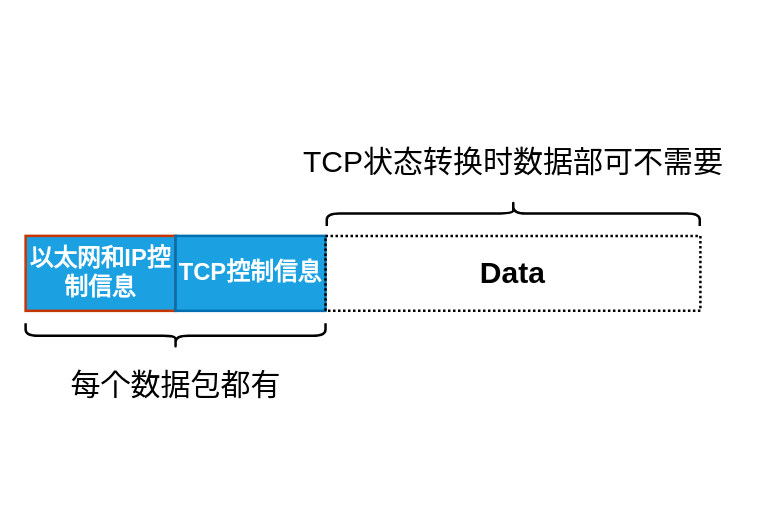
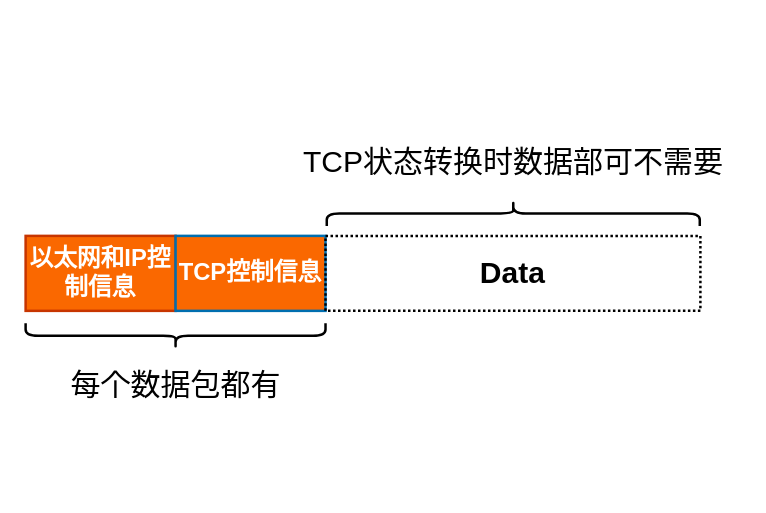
  <mxCell id="0" />
  <mxCell id="1" parent="0" />
- <mxCell id="2" value="&lt;font color=&quot;#ffffff&quot; style=&quot;font-size: 19px;&quot;&gt;&lt;b&gt;以太网和IP控制信息&lt;/b&gt;&lt;/font&gt;" style="rounded=0;whiteSpace=wrap;html=1;strokeWidth=2;fillColor=#1ba1e2;fontColor=#000000;strokeColor=#C73500;" vertex="1" parent="1"><mxGeometry x="20" y="188" width="120" height="60" as="geometry" /></mxCell>
- <mxCell id="3" value="&lt;font color=&quot;#ffffff&quot; style=&quot;font-size: 19px;&quot;&gt;&lt;b&gt;TCP控制信息&lt;/b&gt;&lt;/font&gt;" style="rounded=0;whiteSpace=wrap;html=1;strokeWidth=2;fillColor=#1ba1e2;fontColor=#ffffff;strokeColor=#006EAF;" vertex="1" parent="1"><mxGeometry x="140" y="188" width="120" height="60" as="geometry" /></mxCell>
+ <mxCell id="2" value="&lt;font color=&quot;#ffffff&quot; style=&quot;font-size: 19px;&quot;&gt;&lt;b&gt;以太网和IP控制信息&lt;/b&gt;&lt;/font&gt;" style="rounded=0;whiteSpace=wrap;html=1;strokeWidth=2;fillColor=#fa6800;fontColor=#000000;strokeColor=#C73500;" vertex="1" parent="1"><mxGeometry x="20" y="188" width="120" height="60" as="geometry" /></mxCell>
+ <mxCell id="3" value="&lt;font color=&quot;#ffffff&quot; style=&quot;font-size: 19px;&quot;&gt;&lt;b&gt;TCP控制信息&lt;/b&gt;&lt;/font&gt;" style="rounded=0;whiteSpace=wrap;html=1;strokeWidth=2;fillColor=#fa6800;fontColor=#ffffff;strokeColor=#006EAF;" vertex="1" parent="1"><mxGeometry x="140" y="188" width="120" height="60" as="geometry" /></mxCell>
  <mxCell id="4" value="&lt;font size=&quot;1&quot; color=&quot;#000000&quot;&gt;&lt;b style=&quot;font-size: 24px;&quot;&gt;Data&lt;/b&gt;&lt;/font&gt;" style="rounded=0;whiteSpace=wrap;html=1;fontSize=19;fontColor=#FFFFFF;strokeWidth=2;fillColor=none;dashed=1;dashPattern=1 1;" vertex="1" parent="1"><mxGeometry x="260" y="188" width="300" height="60" as="geometry" /></mxCell>
  <mxCell id="5" value="" style="shape=curlyBracket;whiteSpace=wrap;html=1;rounded=1;flipH=1;fontSize=24;fontColor=#000000;strokeWidth=2;fillColor=none;rotation=90;" vertex="1" parent="1"><mxGeometry x="130" y="148" width="20" height="240" as="geometry" /></mxCell>
  <mxCell id="6" value="每个数据包都有" style="text;html=1;align=center;verticalAlign=middle;resizable=0;points=[];autosize=1;strokeColor=none;fillColor=none;fontSize=24;fontColor=#000000;" vertex="1" parent="1"><mxGeometry x="45" y="288" width="190" height="40" as="geometry" /></mxCell>
  <mxCell id="7" value="" style="shape=curlyBracket;whiteSpace=wrap;html=1;rounded=1;fontSize=24;fontColor=#000000;strokeWidth=2;fillColor=none;rotation=90;" vertex="1" parent="1"><mxGeometry x="400.25" y="20.75" width="20" height="298.5" as="geometry" /></mxCell>
  <mxCell id="8" value="TCP状态转换时数据部可不需要" style="text;html=1;align=center;verticalAlign=middle;resizable=0;points=[];autosize=1;strokeColor=none;fillColor=none;fontSize=24;fontColor=#000000;" vertex="1" parent="1"><mxGeometry x="230.25" y="109" width="360" height="40" as="geometry" /></mxCell>
